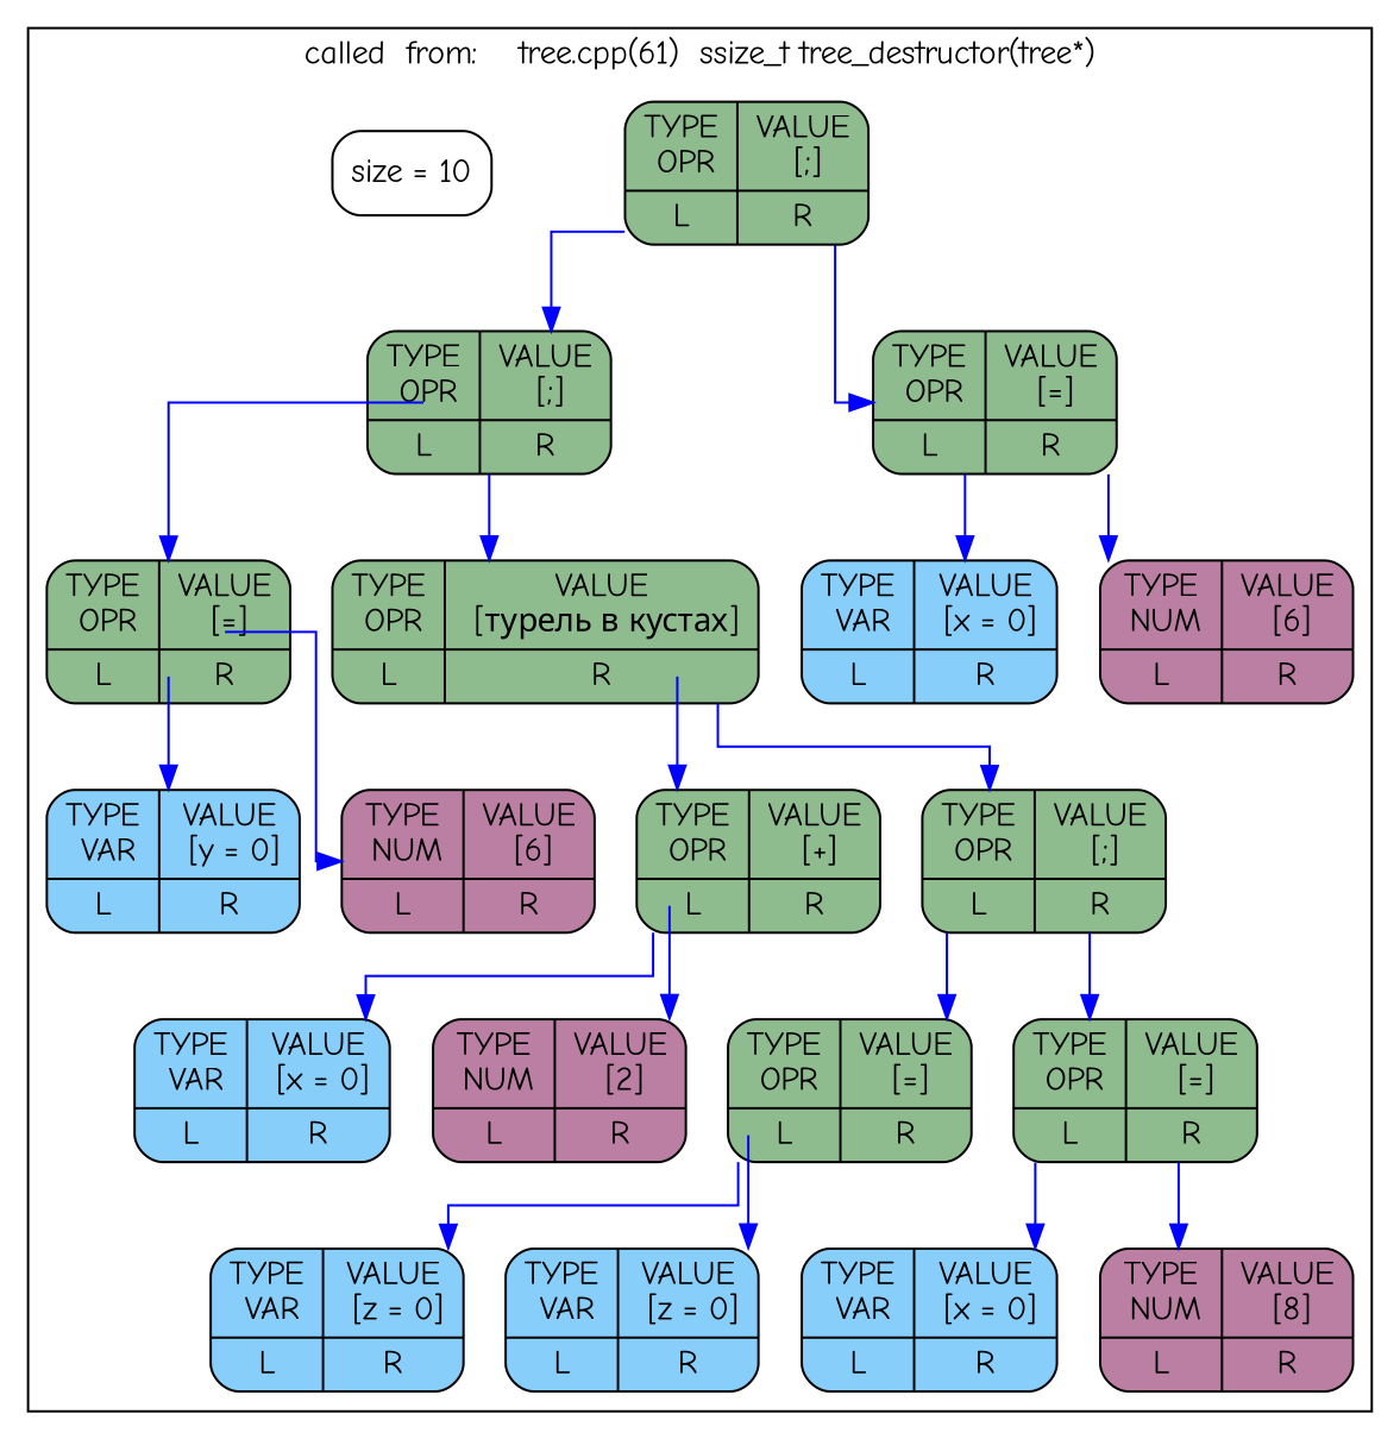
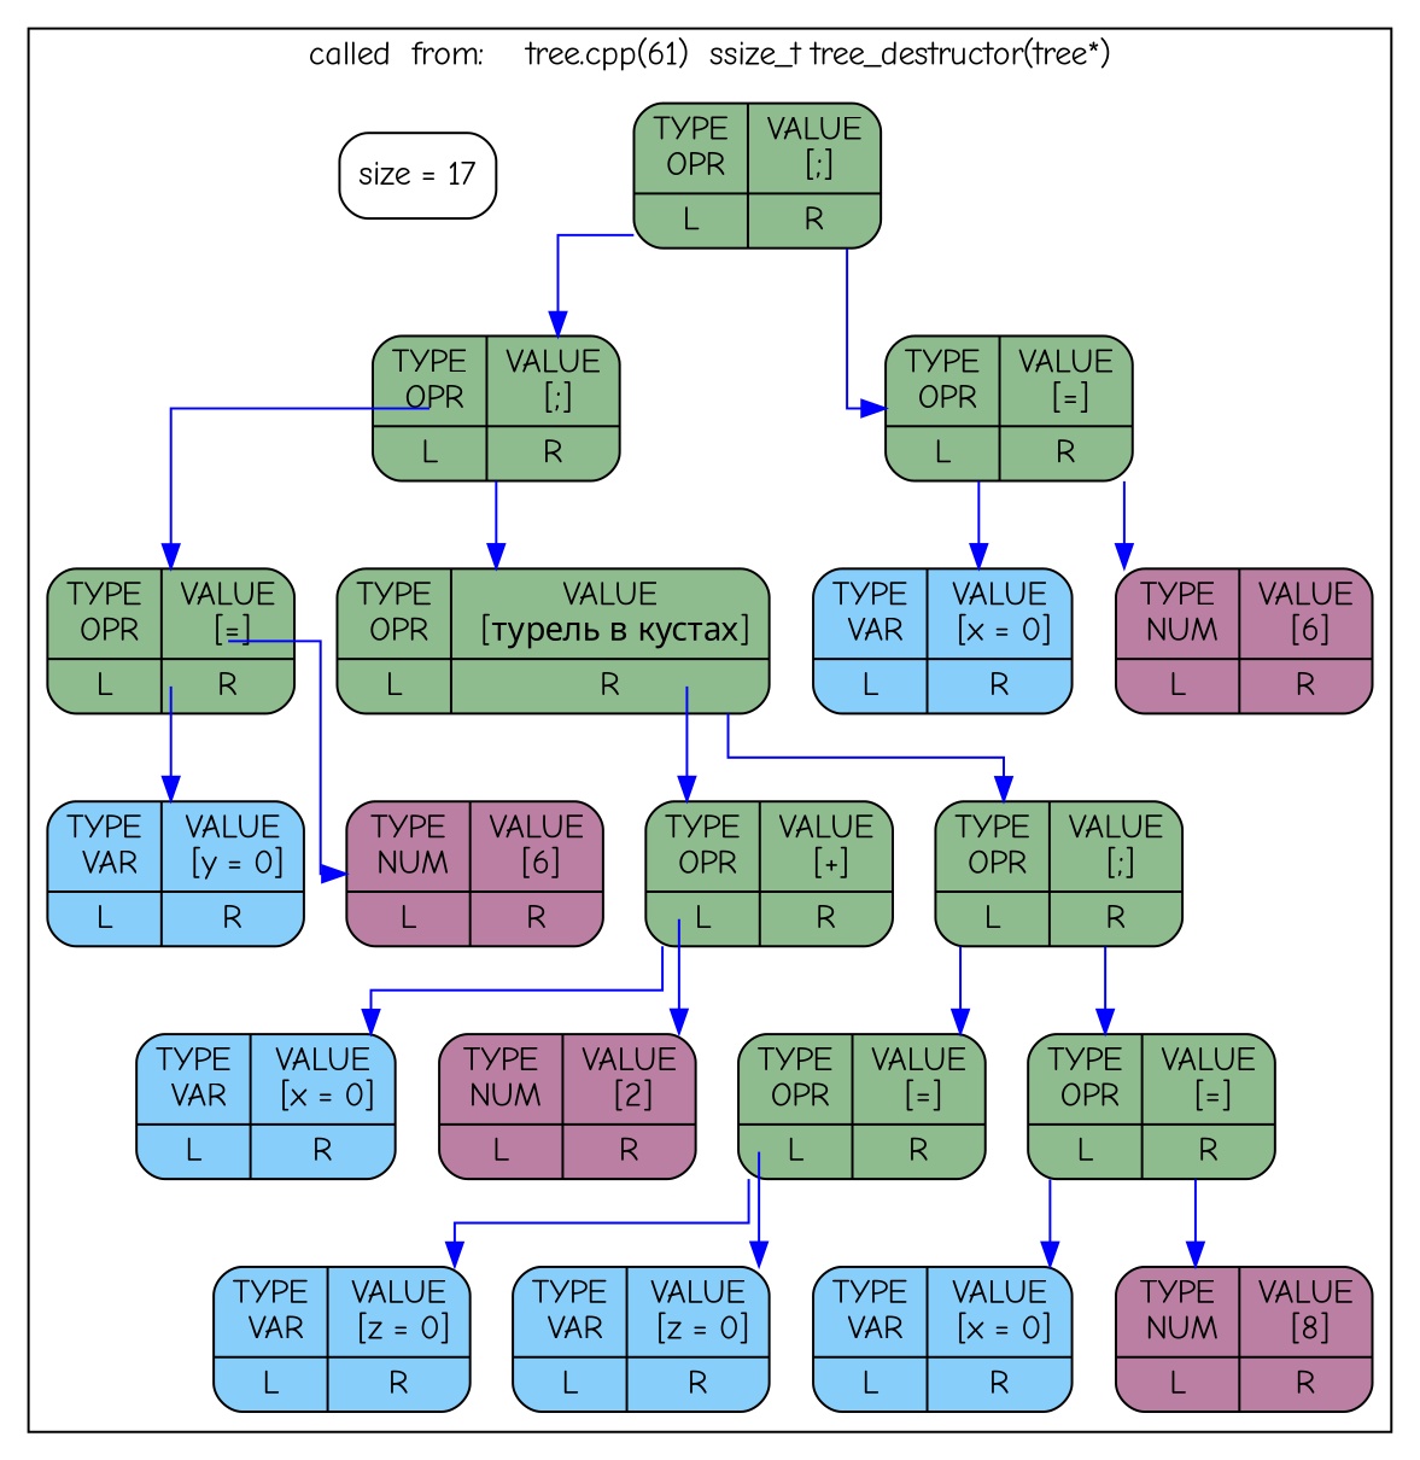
  digraph {
    rankdir=TB
    splines=ortho
    fontname="Comic Neue"
    node [fillcolor="#8fbc8f" shape=Mrecord style=filled fontname="Comic Neue"]
    edge [color=blue tailport=left fontname="Comic Neue"]
    n1 [label="{TYPE\n OPR | <left> L } | {VALUE\n [;] | <right> R} "]
    n2 [label="{TYPE\n OPR | <left> L } | {VALUE\n [;] | <right> R} "]
    n3 [label="{TYPE\n OPR | <left> L } | {VALUE\n [=] | <right> R} "]
    n4 [label="{TYPE\n OPR | <left> L } | {VALUE\n [=] | <right> R} "]
    n5 [label="{TYPE\n OPR | <left> L } | {VALUE\n [турель в кустах] | <right> R} "]
    n6 [fillcolor="#87cefa" label="{TYPE\n VAR | <left> L } | {VALUE\n [y = 0] | <right> R} "]
    n7 [fillcolor="#ba7fa2" label="{TYPE\n NUM | <left> L } | {VALUE\n [6] | <right> R} "]
    n8 [label="{TYPE\n OPR | <left> L } | {VALUE\n [+] | <right> R} "]
    n9 [label="{TYPE\n OPR | <left> L } | {VALUE\n [;] | <right> R} "]
    n10 [fillcolor="#87cefa" label="{TYPE\n VAR | <left> L } | {VALUE\n [x = 0] | <right> R} "]
    n11 [fillcolor="#ba7fa2" label="{TYPE\n NUM | <left> L } | {VALUE\n [2] | <right> R} "]
    n12 [label="{TYPE\n OPR | <left> L } | {VALUE\n [=] | <right> R} "]
    n13 [label="{TYPE\n OPR | <left> L } | {VALUE\n [=] | <right> R} "]
    n14 [fillcolor="#87cefa" label="{TYPE\n VAR | <left> L } | {VALUE\n [z = 0] | <right> R} "]
    n15 [fillcolor="#87cefa" label="{TYPE\n VAR | <left> L } | {VALUE\n [z = 0] | <right> R} "]
    n16 [fillcolor="#87cefa" label="{TYPE\n VAR | <left> L } | {VALUE\n [x = 0] | <right> R} "]
    n17 [fillcolor="#ba7fa2" label="{TYPE\n NUM | <left> L } | {VALUE\n [8] | <right> R} "]
    n18 [fillcolor="#87cefa" label="{TYPE\n VAR | <left> L } | {VALUE\n [x = 0] | <right> R} "]
    n19 [fillcolor="#ba7fa2" label="{TYPE\n NUM | <left> L } | {VALUE\n [6] | <right> R} "]
-   n20 [label="size = 10" fillcolor="" style=""]
+   n20 [label="size = 17 " fillcolor="" style=""]
    subgraph cluster_1 {
      label="called  from:    tree.cpp(61)  ssize_t tree_destructor(tree*)"
      n1
      n2
      n3
      n4
      n5
      n6
      n7
      n8
      n9
      n10
      n11
      n12
      n13
      n14
      n15
      n16
      n17
      n18
      n19
      n20
    }
    n1 -> n2
    n1 -> n3 [tailport=right]
    n2 -> n4
    n2 -> n5 [tailport=right]
    n3 -> n18
    n3 -> n19 [tailport=right]
    n4 -> n6
    n4 -> n7 [tailport=right]
    n5 -> n8
    n5 -> n9 [tailport=right]
    n8 -> n10
    n8 -> n11 [tailport=right]
    n9 -> n12
    n9 -> n13 [tailport=right]
    n12 -> n14
    n12 -> n15 [tailport=right]
    n13 -> n16
    n13 -> n17 [tailport=right]
  }
